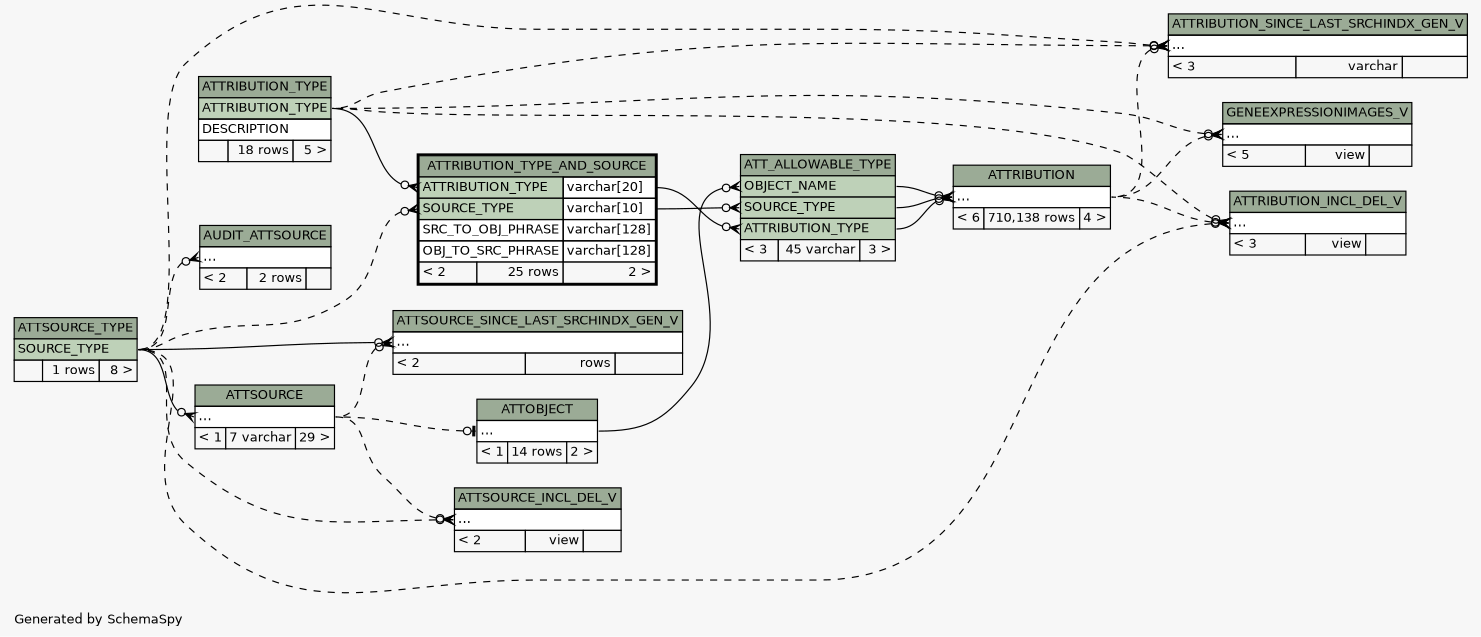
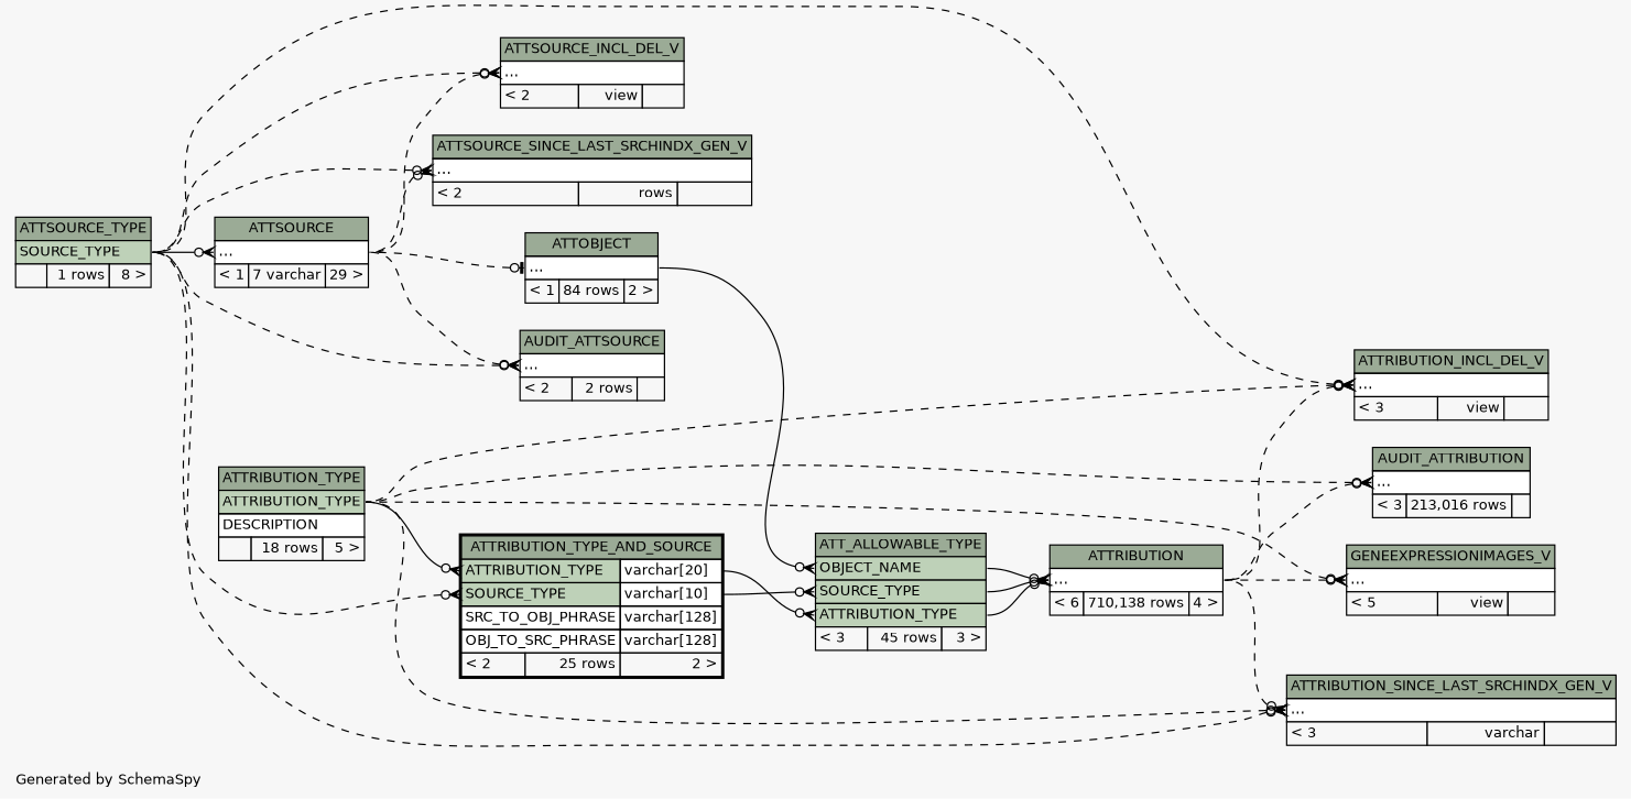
  digraph {
    bgcolor="#f7f7f7"
    fontname=Helvetica
    fontsize=11
    label="\nGenerated by SchemaSpy"
    labeljust=l
    nodesep=0.18
    rankdir=RL
    ranksep=0.46
    node [fontname=Helvetica fontsize=11 shape=plaintext]
    edge [arrowhead=none arrowsize=0.8 arrowtail=crowodot dir=back headport="elipses:e" tailport="elipses:w" style=dashed]
-   n1 [label=<     <TABLE BORDER="0" CELLBORDER="1" CELLSPACING="0" BGCOLOR="#ffffff">       <TR><TD COLSPAN="3" BGCOLOR="#9bab96" ALIGN="CENTER">ATT_ALLOWABLE_TYPE</TD></TR>       <TR><TD PORT="OBJECT_NAME" COLSPAN="3" BGCOLOR="#bed1b8" ALIGN="LEFT">OBJECT_NAME</TD></TR>       <TR><TD PORT="SOURCE_TYPE" COLSPAN="3" BGCOLOR="#bed1b8" ALIGN="LEFT">SOURCE_TYPE</TD></TR>       <TR><TD PORT="ATTRIBUTION_TYPE" COLSPAN="3" BGCOLOR="#bed1b8" ALIGN="LEFT">ATTRIBUTION_TYPE</TD></TR>       <TR><TD ALIGN="LEFT" BGCOLOR="#f7f7f7">&lt; 3</TD><TD ALIGN="RIGHT" BGCOLOR="#f7f7f7">45 varchar</TD><TD ALIGN="RIGHT" BGCOLOR="#f7f7f7">3 &gt;</TD></TR>     </TABLE>>]
+   n1 [label=<     <TABLE BORDER="0" CELLBORDER="1" CELLSPACING="0" BGCOLOR="#ffffff">       <TR><TD COLSPAN="3" BGCOLOR="#9bab96" ALIGN="CENTER">ATT_ALLOWABLE_TYPE</TD></TR>       <TR><TD PORT="OBJECT_NAME" COLSPAN="3" BGCOLOR="#bed1b8" ALIGN="LEFT">OBJECT_NAME</TD></TR>       <TR><TD PORT="SOURCE_TYPE" COLSPAN="3" BGCOLOR="#bed1b8" ALIGN="LEFT">SOURCE_TYPE</TD></TR>       <TR><TD PORT="ATTRIBUTION_TYPE" COLSPAN="3" BGCOLOR="#bed1b8" ALIGN="LEFT">ATTRIBUTION_TYPE</TD></TR>       <TR><TD ALIGN="LEFT" BGCOLOR="#f7f7f7">&lt; 3</TD><TD ALIGN="RIGHT" BGCOLOR="#f7f7f7">45 rows</TD><TD ALIGN="RIGHT" BGCOLOR="#f7f7f7">3 &gt;</TD></TR>     </TABLE>>]
    n2 [label=<     <TABLE BORDER="2" CELLBORDER="1" CELLSPACING="0" BGCOLOR="#ffffff">       <TR><TD COLSPAN="3" BGCOLOR="#9bab96" ALIGN="CENTER">ATTRIBUTION_TYPE_AND_SOURCE</TD></TR>       <TR><TD PORT="ATTRIBUTION_TYPE" COLSPAN="2" BGCOLOR="#bed1b8" ALIGN="LEFT">ATTRIBUTION_TYPE</TD><TD PORT="ATTRIBUTION_TYPE.type" ALIGN="LEFT">varchar[20]</TD></TR>       <TR><TD PORT="SOURCE_TYPE" COLSPAN="2" BGCOLOR="#bed1b8" ALIGN="LEFT">SOURCE_TYPE</TD><TD PORT="SOURCE_TYPE.type" ALIGN="LEFT">varchar[10]</TD></TR>       <TR><TD PORT="SRC_TO_OBJ_PHRASE" COLSPAN="2" ALIGN="LEFT">SRC_TO_OBJ_PHRASE</TD><TD PORT="SRC_TO_OBJ_PHRASE.type" ALIGN="LEFT">varchar[128]</TD></TR>       <TR><TD PORT="OBJ_TO_SRC_PHRASE" COLSPAN="2" ALIGN="LEFT">OBJ_TO_SRC_PHRASE</TD><TD PORT="OBJ_TO_SRC_PHRASE.type" ALIGN="LEFT">varchar[128]</TD></TR>       <TR><TD ALIGN="LEFT" BGCOLOR="#f7f7f7">&lt; 2</TD><TD ALIGN="RIGHT" BGCOLOR="#f7f7f7">25 rows</TD><TD ALIGN="RIGHT" BGCOLOR="#f7f7f7">2 &gt;</TD></TR>     </TABLE>>]
-   n3 [label=<     <TABLE BORDER="0" CELLBORDER="1" CELLSPACING="0" BGCOLOR="#ffffff">       <TR><TD COLSPAN="3" BGCOLOR="#9bab96" ALIGN="CENTER">ATTOBJECT</TD></TR>       <TR><TD PORT="elipses" COLSPAN="3" ALIGN="LEFT">...</TD></TR>       <TR><TD ALIGN="LEFT" BGCOLOR="#f7f7f7">&lt; 1</TD><TD ALIGN="RIGHT" BGCOLOR="#f7f7f7">14 rows</TD><TD ALIGN="RIGHT" BGCOLOR="#f7f7f7">2 &gt;</TD></TR>     </TABLE>>]
+   n3 [label=<     <TABLE BORDER="0" CELLBORDER="1" CELLSPACING="0" BGCOLOR="#ffffff">       <TR><TD COLSPAN="3" BGCOLOR="#9bab96" ALIGN="CENTER">ATTOBJECT</TD></TR>       <TR><TD PORT="elipses" COLSPAN="3" ALIGN="LEFT">...</TD></TR>       <TR><TD ALIGN="LEFT" BGCOLOR="#f7f7f7">&lt; 1</TD><TD ALIGN="RIGHT" BGCOLOR="#f7f7f7">84 rows</TD><TD ALIGN="RIGHT" BGCOLOR="#f7f7f7">2 &gt;</TD></TR>     </TABLE>>]
    n4 [label=<     <TABLE BORDER="0" CELLBORDER="1" CELLSPACING="0" BGCOLOR="#ffffff">       <TR><TD COLSPAN="3" BGCOLOR="#9bab96" ALIGN="CENTER">ATTRIBUTION_TYPE</TD></TR>       <TR><TD PORT="ATTRIBUTION_TYPE" COLSPAN="3" BGCOLOR="#bed1b8" ALIGN="LEFT">ATTRIBUTION_TYPE</TD></TR>       <TR><TD PORT="DESCRIPTION" COLSPAN="3" ALIGN="LEFT">DESCRIPTION</TD></TR>       <TR><TD ALIGN="LEFT" BGCOLOR="#f7f7f7">  </TD><TD ALIGN="RIGHT" BGCOLOR="#f7f7f7">18 rows</TD><TD ALIGN="RIGHT" BGCOLOR="#f7f7f7">5 &gt;</TD></TR>     </TABLE>>]
    n5 [label=<     <TABLE BORDER="0" CELLBORDER="1" CELLSPACING="0" BGCOLOR="#ffffff">       <TR><TD COLSPAN="3" BGCOLOR="#9bab96" ALIGN="CENTER">ATTSOURCE_TYPE</TD></TR>       <TR><TD PORT="SOURCE_TYPE" COLSPAN="3" BGCOLOR="#bed1b8" ALIGN="LEFT">SOURCE_TYPE</TD></TR>       <TR><TD ALIGN="LEFT" BGCOLOR="#f7f7f7">  </TD><TD ALIGN="RIGHT" BGCOLOR="#f7f7f7">1 rows</TD><TD ALIGN="RIGHT" BGCOLOR="#f7f7f7">8 &gt;</TD></TR>     </TABLE>>]
    n6 [label=<     <TABLE BORDER="0" CELLBORDER="1" CELLSPACING="0" BGCOLOR="#ffffff">       <TR><TD COLSPAN="3" BGCOLOR="#9bab96" ALIGN="CENTER">ATTSOURCE</TD></TR>       <TR><TD PORT="elipses" COLSPAN="3" ALIGN="LEFT">...</TD></TR>       <TR><TD ALIGN="LEFT" BGCOLOR="#f7f7f7">&lt; 1</TD><TD ALIGN="RIGHT" BGCOLOR="#f7f7f7">7 varchar</TD><TD ALIGN="RIGHT" BGCOLOR="#f7f7f7">29 &gt;</TD></TR>     </TABLE>>]
    n7 [label=<     <TABLE BORDER="0" CELLBORDER="1" CELLSPACING="0" BGCOLOR="#ffffff">       <TR><TD COLSPAN="3" BGCOLOR="#9bab96" ALIGN="CENTER">ATTRIBUTION</TD></TR>       <TR><TD PORT="elipses" COLSPAN="3" ALIGN="LEFT">...</TD></TR>       <TR><TD ALIGN="LEFT" BGCOLOR="#f7f7f7">&lt; 6</TD><TD ALIGN="RIGHT" BGCOLOR="#f7f7f7">710,138 rows</TD><TD ALIGN="RIGHT" BGCOLOR="#f7f7f7">4 &gt;</TD></TR>     </TABLE>>]
    n8 [label=<     <TABLE BORDER="0" CELLBORDER="1" CELLSPACING="0" BGCOLOR="#ffffff">       <TR><TD COLSPAN="3" BGCOLOR="#9bab96" ALIGN="CENTER">ATTRIBUTION_INCL_DEL_V</TD></TR>       <TR><TD PORT="elipses" COLSPAN="3" ALIGN="LEFT">...</TD></TR>       <TR><TD ALIGN="LEFT" BGCOLOR="#f7f7f7">&lt; 3</TD><TD ALIGN="RIGHT" BGCOLOR="#f7f7f7">view</TD><TD ALIGN="RIGHT" BGCOLOR="#f7f7f7">  </TD></TR>     </TABLE>>]
    n9 [label=<     <TABLE BORDER="0" CELLBORDER="1" CELLSPACING="0" BGCOLOR="#ffffff">       <TR><TD COLSPAN="3" BGCOLOR="#9bab96" ALIGN="CENTER">ATTRIBUTION_SINCE_LAST_SRCHINDX_GEN_V</TD></TR>       <TR><TD PORT="elipses" COLSPAN="3" ALIGN="LEFT">...</TD></TR>       <TR><TD ALIGN="LEFT" BGCOLOR="#f7f7f7">&lt; 3</TD><TD ALIGN="RIGHT" BGCOLOR="#f7f7f7">varchar</TD><TD ALIGN="RIGHT" BGCOLOR="#f7f7f7">  </TD></TR>     </TABLE>>]
    n10 [label=<     <TABLE BORDER="0" CELLBORDER="1" CELLSPACING="0" BGCOLOR="#ffffff">       <TR><TD COLSPAN="3" BGCOLOR="#9bab96" ALIGN="CENTER">ATTSOURCE_INCL_DEL_V</TD></TR>       <TR><TD PORT="elipses" COLSPAN="3" ALIGN="LEFT">...</TD></TR>       <TR><TD ALIGN="LEFT" BGCOLOR="#f7f7f7">&lt; 2</TD><TD ALIGN="RIGHT" BGCOLOR="#f7f7f7">view</TD><TD ALIGN="RIGHT" BGCOLOR="#f7f7f7">  </TD></TR>     </TABLE>>]
    n11 [label=<     <TABLE BORDER="0" CELLBORDER="1" CELLSPACING="0" BGCOLOR="#ffffff">       <TR><TD COLSPAN="3" BGCOLOR="#9bab96" ALIGN="CENTER">ATTSOURCE_SINCE_LAST_SRCHINDX_GEN_V</TD></TR>       <TR><TD PORT="elipses" COLSPAN="3" ALIGN="LEFT">...</TD></TR>       <TR><TD ALIGN="LEFT" BGCOLOR="#f7f7f7">&lt; 2</TD><TD ALIGN="RIGHT" BGCOLOR="#f7f7f7">rows</TD><TD ALIGN="RIGHT" BGCOLOR="#f7f7f7">  </TD></TR>     </TABLE>>]
+   n12 [label=<     <TABLE BORDER="0" CELLBORDER="1" CELLSPACING="0" BGCOLOR="#ffffff">       <TR><TD COLSPAN="3" BGCOLOR="#9bab96" ALIGN="CENTER">AUDIT_ATTRIBUTION</TD></TR>       <TR><TD PORT="elipses" COLSPAN="3" ALIGN="LEFT">...</TD></TR>       <TR><TD ALIGN="LEFT" BGCOLOR="#f7f7f7">&lt; 3</TD><TD ALIGN="RIGHT" BGCOLOR="#f7f7f7">213,016 rows</TD><TD ALIGN="RIGHT" BGCOLOR="#f7f7f7">  </TD></TR>     </TABLE>>]
    n13 [label=<     <TABLE BORDER="0" CELLBORDER="1" CELLSPACING="0" BGCOLOR="#ffffff">       <TR><TD COLSPAN="3" BGCOLOR="#9bab96" ALIGN="CENTER">AUDIT_ATTSOURCE</TD></TR>       <TR><TD PORT="elipses" COLSPAN="3" ALIGN="LEFT">...</TD></TR>       <TR><TD ALIGN="LEFT" BGCOLOR="#f7f7f7">&lt; 2</TD><TD ALIGN="RIGHT" BGCOLOR="#f7f7f7">2 rows</TD><TD ALIGN="RIGHT" BGCOLOR="#f7f7f7">  </TD></TR>     </TABLE>>]
    n14 [label=<     <TABLE BORDER="0" CELLBORDER="1" CELLSPACING="0" BGCOLOR="#ffffff">       <TR><TD COLSPAN="3" BGCOLOR="#9bab96" ALIGN="CENTER">GENEEXPRESSIONIMAGES_V</TD></TR>       <TR><TD PORT="elipses" COLSPAN="3" ALIGN="LEFT">...</TD></TR>       <TR><TD ALIGN="LEFT" BGCOLOR="#f7f7f7">&lt; 5</TD><TD ALIGN="RIGHT" BGCOLOR="#f7f7f7">view</TD><TD ALIGN="RIGHT" BGCOLOR="#f7f7f7">  </TD></TR>     </TABLE>>]
    n1 -> n2 [headport="ATTRIBUTION_TYPE.type:e" tailport="ATTRIBUTION_TYPE:w" style=""]
    n1 -> n2 [headport="SOURCE_TYPE.type:e" tailport="SOURCE_TYPE:w" style=""]
    n1 -> n3 [tailport="OBJECT_NAME:w" style=""]
    n2 -> n4 [headport="ATTRIBUTION_TYPE:e" tailport="ATTRIBUTION_TYPE:w" style=""]
    n2 -> n5 [headport="SOURCE_TYPE:e" tailport="SOURCE_TYPE:w"]
    n3 -> n6 [arrowtail=teeodot]
    n6 -> n5 [headport="SOURCE_TYPE:e" style=""]
    n7 -> n1 [headport="ATTRIBUTION_TYPE:e" style=""]
    n7 -> n1 [headport="OBJECT_NAME:e" style=""]
    n7 -> n1 [headport="SOURCE_TYPE:e" style=""]
    n8 -> n4 [headport="ATTRIBUTION_TYPE:e"]
    n8 -> n5 [headport="SOURCE_TYPE:e"]
    n8 -> n7
    n9 -> n4 [headport="ATTRIBUTION_TYPE:e"]
    n9 -> n5 [headport="SOURCE_TYPE:e"]
    n9 -> n7
    n10 -> n5 [headport="SOURCE_TYPE:e"]
    n10 -> n6
-   n11 -> n5 [headport="SOURCE_TYPE:e" style=solid]
+   n11 -> n5 [headport="SOURCE_TYPE:e"]
    n11 -> n6
+   n12 -> n4 [headport="ATTRIBUTION_TYPE:e"]
+   n12 -> n7
    n13 -> n5 [headport="SOURCE_TYPE:e"]
+   n13 -> n6
    n14 -> n4 [headport="ATTRIBUTION_TYPE:e"]
    n14 -> n7
  }
